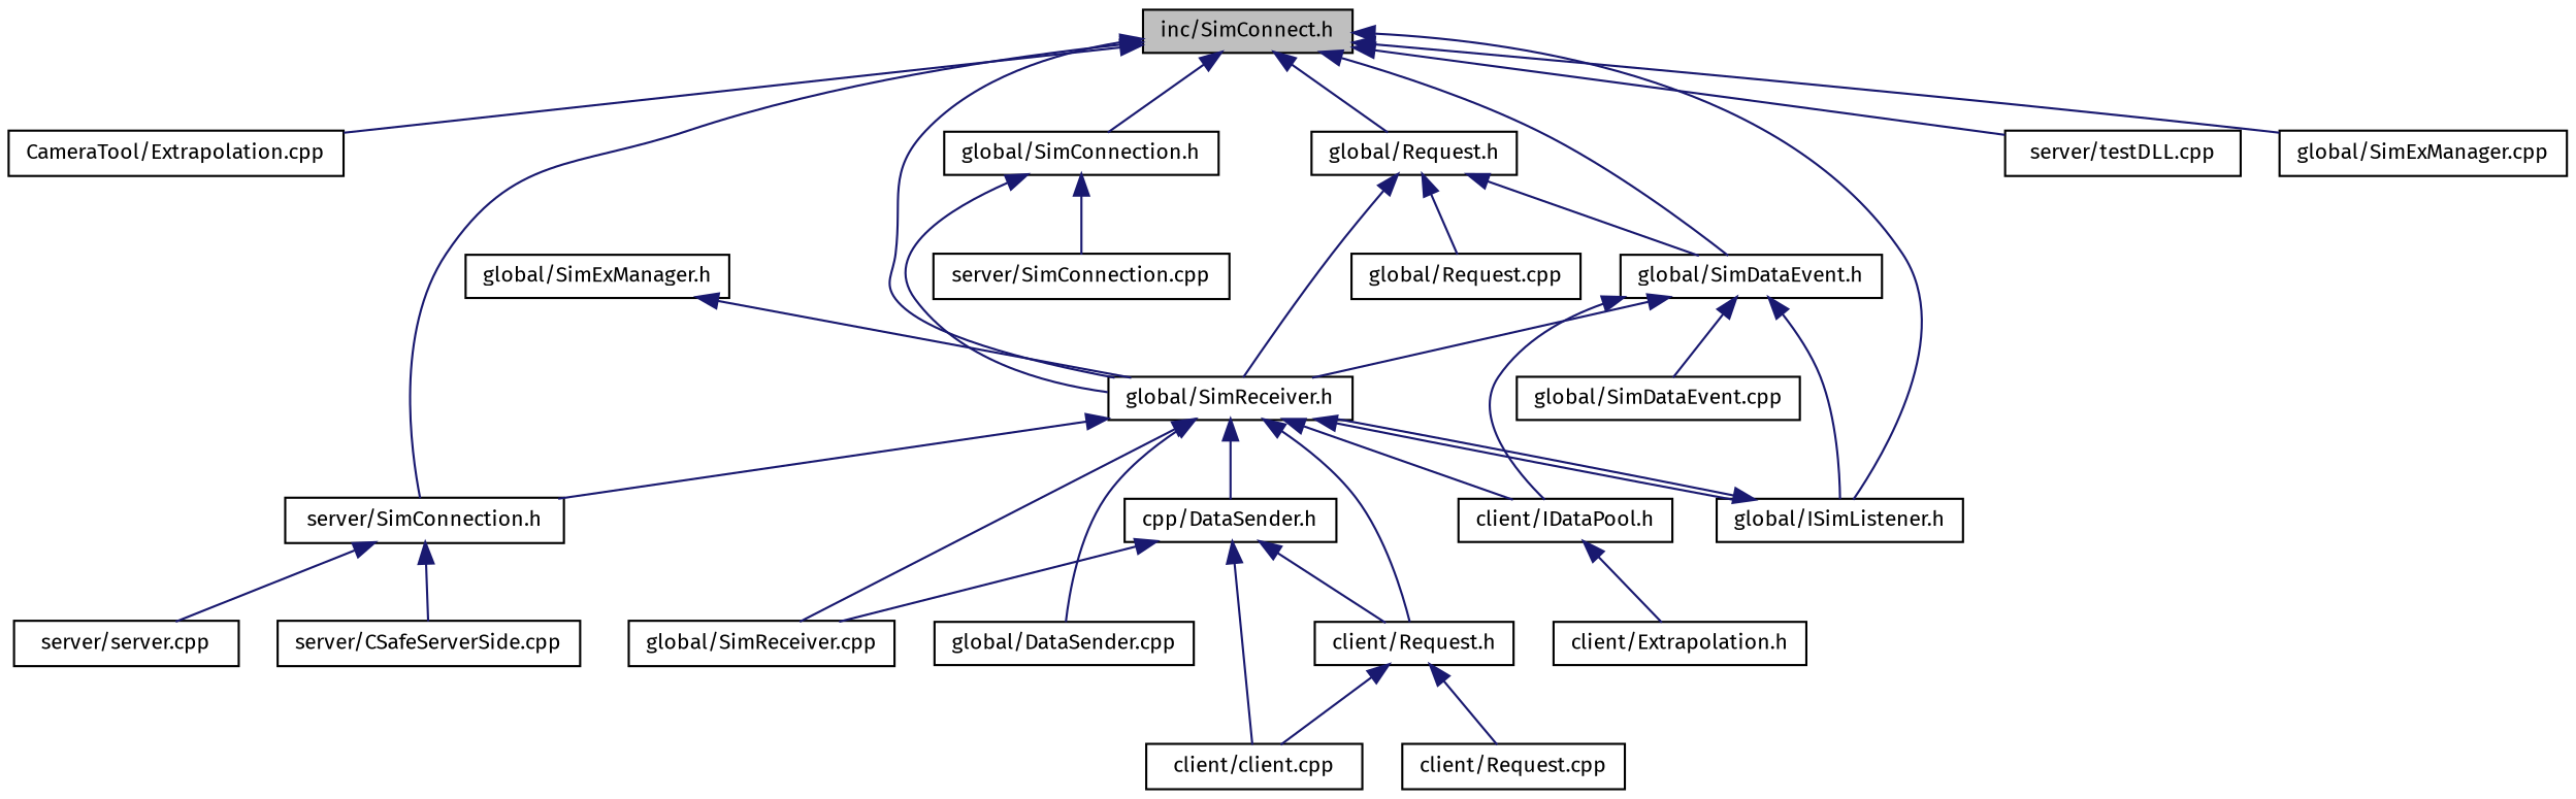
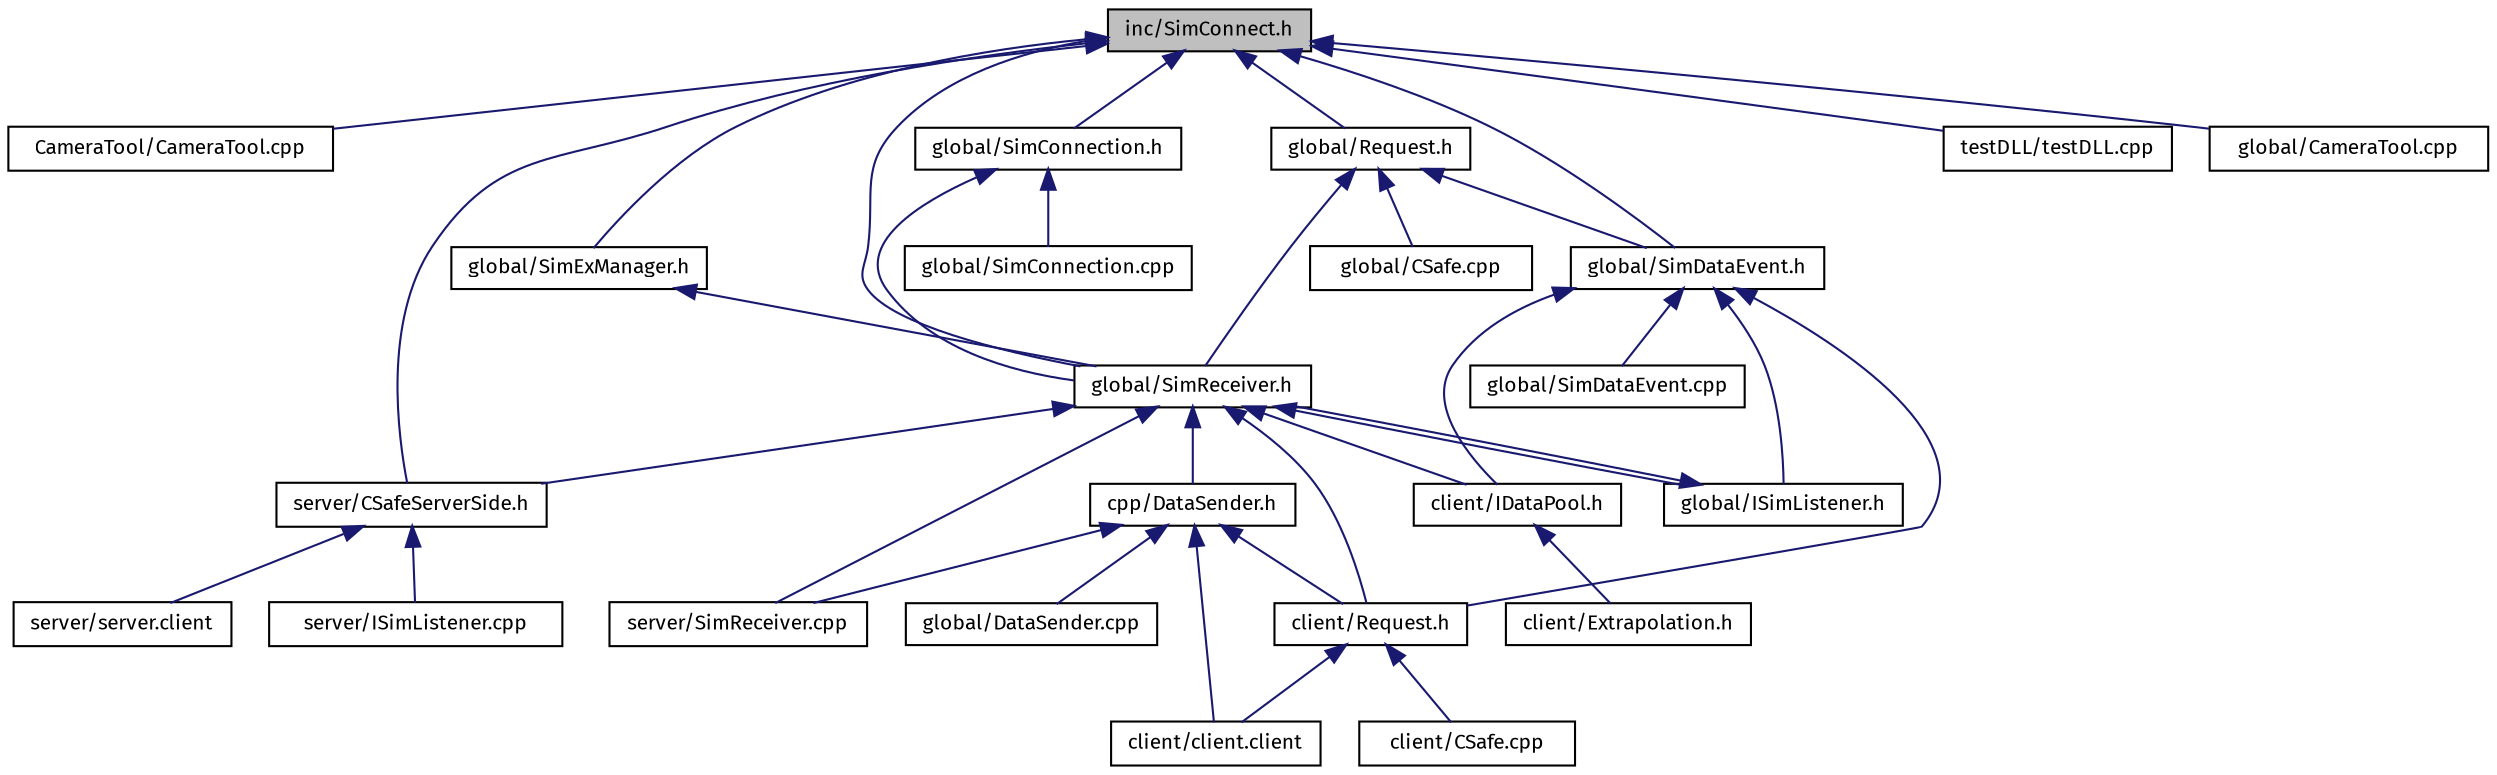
  digraph {
    fontname="Fira Sans"
    node [color=black fontname="Fira Sans" fontsize=10 shape=record]
    edge [color=midnightblue dir=back fontname="Fira Sans" fontsize=10 labelfontname=FreeSans labelfontsize=10 style=solid]
    n1 [fillcolor=grey75 fontcolor=black height=0.2 label="inc/SimConnect.h" style=filled width=0.4]
-   n2 [height=0.2 label="CameraTool/Extrapolation.cpp" width=0.4]
+   n2 [height=0.2 label="CameraTool/CameraTool.cpp" width=0.4]
    n3 [height=0.2 label="global/SimReceiver.h" width=0.4]
-   n4 [height=0.2 label="server/SimConnection.h" width=0.4]
+   n4 [height=0.2 label="server/CSafeServerSide.h" width=0.4]
    n5 [height=0.2 label="global/SimDataEvent.h" width=0.4]
    n6 [height=0.2 label="global/Request.h" width=0.4]
    n7 [height=0.2 label="global/SimExManager.h" width=0.4]
    n8 [height=0.2 label="global/SimConnection.h" width=0.4]
-   n9 [height=0.2 label="server/testDLL.cpp" width=0.4]
-   n10 [height=0.2 label="global/SimExManager.cpp" width=0.4]
+   n9 [height=0.2 label="testDLL/testDLL.cpp" width=0.4]
+   n10 [height=0.2 label="global/CameraTool.cpp" width=0.4]
    n11 [height=0.2 label="client/Request.h" width=0.4]
    n12 [height=0.2 label="client/IDataPool.h" width=0.4]
    n13 [height=0.2 label="cpp/DataSender.h" width=0.4]
-   n14 [height=0.2 label="global/SimReceiver.cpp" width=0.4]
+   n14 [height=0.2 label="server/SimReceiver.cpp" width=0.4]
    n15 [height=0.2 label="global/ISimListener.h" width=0.4]
-   n16 [height=0.2 label="server/CSafeServerSide.cpp" width=0.4]
-   n17 [height=0.2 label="server/server.cpp" width=0.4]
+   n16 [height=0.2 label="server/ISimListener.cpp" width=0.4]
+   n17 [height=0.2 label="server/server.client" width=0.4]
    n18 [height=0.2 label="global/SimDataEvent.cpp" width=0.4]
-   n19 [height=0.2 label="global/Request.cpp" width=0.4]
-   n20 [height=0.2 label="server/SimConnection.cpp" width=0.4]
-   n21 [height=0.2 label="client/client.cpp" width=0.4]
-   n22 [height=0.2 label="client/Request.cpp" width=0.4]
+   n19 [height=0.2 label="global/CSafe.cpp" width=0.4]
+   n20 [height=0.2 label="global/SimConnection.cpp" width=0.4]
+   n21 [height=0.2 label="client/client.client" width=0.4]
+   n22 [height=0.2 label="client/CSafe.cpp" width=0.4]
    n23 [height=0.2 label="client/Extrapolation.h" width=0.4]
    n24 [height=0.2 label="global/DataSender.cpp" width=0.4]
    n1 -> n2
    n1 -> n3
    n1 -> n4
    n1 -> n5
    n1 -> n6
-   n1 -> n15
+   n1 -> n7
    n1 -> n8
    n1 -> n9
    n1 -> n10
    n3 -> n4
    n3 -> n11
    n3 -> n12
    n3 -> n13
    n3 -> n14
    n3 -> n15
    n4 -> n16
    n4 -> n17
-   n5 -> n3
+   n5 -> n11
    n5 -> n12
    n5 -> n15
    n5 -> n18
    n6 -> n3
    n6 -> n5
    n6 -> n19
    n7 -> n3
    n8 -> n3
    n8 -> n20
    n11 -> n21
    n11 -> n22
    n12 -> n23
    n13 -> n11
    n13 -> n14
    n13 -> n21
-   n3 -> n24
+   n13 -> n24
    n15 -> n3
  }
